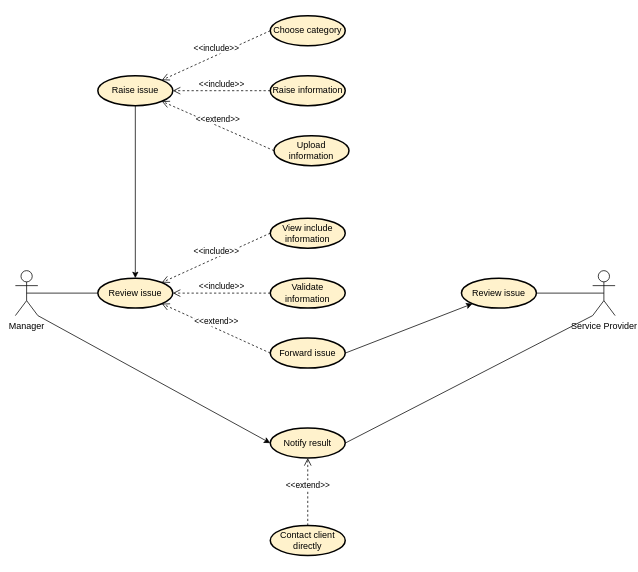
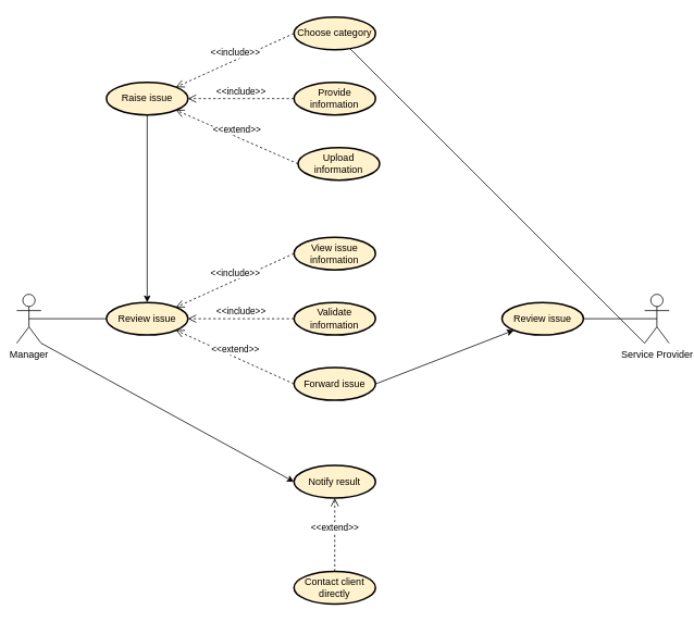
  <mxCell id="0" />
  <mxCell id="1" parent="0" />
  <mxCell id="2" value="Raise issue" style="ellipse;whiteSpace=wrap;html=1;align=center;fillColor=#fff2cc;strokeColor=light-dark(#000000, #6d5100);strokeWidth=2;" vertex="1" parent="1"><mxGeometry x="130" y="100" width="100" height="40" as="geometry" /></mxCell>
  <mxCell id="3" value="Choose category" style="ellipse;whiteSpace=wrap;html=1;align=center;fillColor=#fff2cc;strokeColor=light-dark(#000000, #6d5100);strokeWidth=2;" vertex="1" parent="1"><mxGeometry x="360" y="20" width="100" height="40" as="geometry" /></mxCell>
- <mxCell id="4" value="Raise information" style="ellipse;whiteSpace=wrap;html=1;align=center;fillColor=#fff2cc;strokeColor=light-dark(#000000, #6d5100);strokeWidth=2;" vertex="1" parent="1"><mxGeometry x="360" y="100" width="100" height="40" as="geometry" /></mxCell>
+ <mxCell id="4" value="Provide information" style="ellipse;whiteSpace=wrap;html=1;align=center;fillColor=#fff2cc;strokeColor=light-dark(#000000, #6d5100);strokeWidth=2;" vertex="1" parent="1"><mxGeometry x="360" y="100" width="100" height="40" as="geometry" /></mxCell>
  <mxCell id="5" value="Upload information" style="ellipse;whiteSpace=wrap;html=1;align=center;fillColor=#fff2cc;strokeColor=light-dark(#000000, #6d5100);strokeWidth=2;" vertex="1" parent="1"><mxGeometry x="365" y="180" width="100" height="40" as="geometry" /></mxCell>
  <mxCell id="6" value="&amp;lt;&amp;lt;include&amp;gt;&amp;gt;" style="html=1;verticalAlign=bottom;endArrow=open;dashed=1;endSize=8;curved=0;rounded=0;entryX=1;entryY=0;entryDx=0;entryDy=0;exitX=0;exitY=0.5;exitDx=0;exitDy=0;" edge="1" parent="1" source="3" target="2"><mxGeometry relative="1" as="geometry"><mxPoint x="610" y="80" as="sourcePoint" /><mxPoint x="530" y="80" as="targetPoint" /></mxGeometry></mxCell>
  <mxCell id="7" value="&amp;lt;&amp;lt;include&amp;gt;&amp;gt;" style="html=1;verticalAlign=bottom;endArrow=open;dashed=1;endSize=8;curved=0;rounded=0;entryX=1;entryY=0.5;entryDx=0;entryDy=0;exitX=0;exitY=0.5;exitDx=0;exitDy=0;" edge="1" parent="1" source="4" target="2"><mxGeometry relative="1" as="geometry"><mxPoint x="370" y="30" as="sourcePoint" /><mxPoint x="245" y="116" as="targetPoint" /></mxGeometry></mxCell>
  <mxCell id="8" value="&amp;lt;&amp;lt;extend&amp;gt;&amp;gt;" style="html=1;verticalAlign=bottom;endArrow=open;dashed=1;endSize=8;curved=0;rounded=0;entryX=1;entryY=1;entryDx=0;entryDy=0;exitX=0;exitY=0.5;exitDx=0;exitDy=0;" edge="1" parent="1" source="5" target="2"><mxGeometry relative="1" as="geometry"><mxPoint x="370" y="130" as="sourcePoint" /><mxPoint x="260" y="130" as="targetPoint" /></mxGeometry></mxCell>
  <mxCell id="9" value="Manager" style="shape=umlActor;verticalLabelPosition=bottom;verticalAlign=top;html=1;" vertex="1" parent="1"><mxGeometry x="20" y="360" width="30" height="60" as="geometry" /></mxCell>
  <mxCell id="10" value="Review issue" style="ellipse;whiteSpace=wrap;html=1;align=center;fillColor=#fff2cc;strokeColor=light-dark(#000000, #6d5100);strokeWidth=2;" vertex="1" parent="1"><mxGeometry x="130" y="370" width="100" height="40" as="geometry" /></mxCell>
- <mxCell id="11" value="View include information" style="ellipse;whiteSpace=wrap;html=1;align=center;fillColor=#fff2cc;strokeColor=light-dark(#000000, #6d5100);strokeWidth=2;" vertex="1" parent="1"><mxGeometry x="360" y="290" width="100" height="40" as="geometry" /></mxCell>
+ <mxCell id="11" value="View issue information" style="ellipse;whiteSpace=wrap;html=1;align=center;fillColor=#fff2cc;strokeColor=light-dark(#000000, #6d5100);strokeWidth=2;" vertex="1" parent="1"><mxGeometry x="360" y="290" width="100" height="40" as="geometry" /></mxCell>
  <mxCell id="12" value="Validate information" style="ellipse;whiteSpace=wrap;html=1;align=center;fillColor=#fff2cc;strokeColor=light-dark(#000000, #6d5100);strokeWidth=2;" vertex="1" parent="1"><mxGeometry x="360" y="370" width="100" height="40" as="geometry" /></mxCell>
  <mxCell id="13" value="" style="endArrow=classic;html=1;rounded=0;exitX=0.5;exitY=1;exitDx=0;exitDy=0;" edge="1" parent="1" source="2" target="10"><mxGeometry width="50" height="50" relative="1" as="geometry"><mxPoint x="110" y="270" as="sourcePoint" /><mxPoint x="160" y="220" as="targetPoint" /></mxGeometry></mxCell>
  <mxCell id="14" value="" style="endArrow=none;html=1;rounded=0;exitX=0.5;exitY=0.5;exitDx=0;exitDy=0;exitPerimeter=0;entryX=0;entryY=0.5;entryDx=0;entryDy=0;" edge="1" parent="1" source="9" target="10"><mxGeometry width="50" height="50" relative="1" as="geometry"><mxPoint x="80" y="350" as="sourcePoint" /><mxPoint x="175" y="350" as="targetPoint" /></mxGeometry></mxCell>
  <mxCell id="15" value="Forward issue" style="ellipse;whiteSpace=wrap;html=1;align=center;fillColor=#fff2cc;strokeColor=light-dark(#000000, #6d5100);strokeWidth=2;" vertex="1" parent="1"><mxGeometry x="360" y="450" width="100" height="40" as="geometry" /></mxCell>
  <mxCell id="16" value="Notify result" style="ellipse;whiteSpace=wrap;html=1;align=center;fillColor=#fff2cc;strokeColor=light-dark(#000000, #6d5100);strokeWidth=2;" vertex="1" parent="1"><mxGeometry x="360" y="570" width="100" height="40" as="geometry" /></mxCell>
  <mxCell id="17" value="Service Provider" style="shape=umlActor;verticalLabelPosition=bottom;verticalAlign=top;html=1;" vertex="1" parent="1"><mxGeometry x="790" y="360" width="30" height="60" as="geometry" /></mxCell>
  <mxCell id="18" value="Review issue" style="ellipse;whiteSpace=wrap;html=1;align=center;fillColor=#fff2cc;strokeColor=light-dark(#000000, #6d5100);strokeWidth=2;" vertex="1" parent="1"><mxGeometry x="615" y="370" width="100" height="40" as="geometry" /></mxCell>
  <mxCell id="19" value="&amp;lt;&amp;lt;include&amp;gt;&amp;gt;" style="html=1;verticalAlign=bottom;endArrow=open;dashed=1;endSize=8;curved=0;rounded=0;entryX=1;entryY=0;entryDx=0;entryDy=0;exitX=0;exitY=0.5;exitDx=0;exitDy=0;" edge="1" parent="1" source="11" target="10"><mxGeometry relative="1" as="geometry"><mxPoint x="385" y="290" as="sourcePoint" /><mxPoint x="240" y="356" as="targetPoint" /></mxGeometry></mxCell>
  <mxCell id="20" value="&amp;lt;&amp;lt;include&amp;gt;&amp;gt;" style="html=1;verticalAlign=bottom;endArrow=open;dashed=1;endSize=8;curved=0;rounded=0;entryX=1;entryY=0.5;entryDx=0;entryDy=0;exitX=0;exitY=0.5;exitDx=0;exitDy=0;" edge="1" parent="1" source="12" target="10"><mxGeometry relative="1" as="geometry"><mxPoint x="370" y="320" as="sourcePoint" /><mxPoint x="225" y="386" as="targetPoint" /></mxGeometry></mxCell>
  <mxCell id="21" value="&amp;lt;&amp;lt;extend&amp;gt;&amp;gt;" style="html=1;verticalAlign=bottom;endArrow=open;dashed=1;endSize=8;curved=0;rounded=0;entryX=1;entryY=1;entryDx=0;entryDy=0;exitX=0;exitY=0.5;exitDx=0;exitDy=0;" edge="1" parent="1" source="15" target="10"><mxGeometry relative="1" as="geometry"><mxPoint x="375" y="210" as="sourcePoint" /><mxPoint x="225" y="144" as="targetPoint" /></mxGeometry></mxCell>
  <mxCell id="22" value="" style="endArrow=none;html=1;rounded=0;exitX=1;exitY=0.5;exitDx=0;exitDy=0;entryX=0.5;entryY=0.5;entryDx=0;entryDy=0;entryPerimeter=0;" edge="1" parent="1" source="18" target="17"><mxGeometry width="50" height="50" relative="1" as="geometry"><mxPoint x="45" y="400" as="sourcePoint" /><mxPoint x="140" y="400" as="targetPoint" /></mxGeometry></mxCell>
  <mxCell id="23" value="" style="endArrow=classic;html=1;rounded=0;exitX=1;exitY=0.5;exitDx=0;exitDy=0;entryX=0;entryY=1;entryDx=0;entryDy=0;" edge="1" parent="1" source="15" target="18"><mxGeometry width="50" height="50" relative="1" as="geometry"><mxPoint x="190" y="150" as="sourcePoint" /><mxPoint x="190" y="380" as="targetPoint" /></mxGeometry></mxCell>
  <mxCell id="24" value="" style="endArrow=classic;html=1;rounded=0;exitX=1;exitY=1;exitDx=0;exitDy=0;exitPerimeter=0;entryX=0;entryY=0.5;entryDx=0;entryDy=0;" edge="1" parent="1" source="9" target="16"><mxGeometry width="50" height="50" relative="1" as="geometry"><mxPoint x="45" y="400" as="sourcePoint" /><mxPoint x="140" y="400" as="targetPoint" /></mxGeometry></mxCell>
- <mxCell id="25" value="" style="endArrow=none;html=1;rounded=0;exitX=0;exitY=1;exitDx=0;exitDy=0;exitPerimeter=0;entryX=1;entryY=0.5;entryDx=0;entryDy=0;" edge="1" parent="1" source="17" target="16"><mxGeometry width="50" height="50" relative="1" as="geometry"><mxPoint x="60" y="430" as="sourcePoint" /><mxPoint x="370" y="600" as="targetPoint" /></mxGeometry></mxCell>
+ <mxCell id="25" value="" style="endArrow=none;html=1;rounded=0;exitX=0;exitY=1;exitDx=0;exitDy=0;exitPerimeter=0;" edge="1" parent="1" source="17" target="3"><mxGeometry width="50" height="50" relative="1" as="geometry"><mxPoint x="60" y="430" as="sourcePoint" /><mxPoint x="370" y="600" as="targetPoint" /></mxGeometry></mxCell>
  <mxCell id="26" value="Contact client directly" style="ellipse;whiteSpace=wrap;html=1;align=center;fillColor=#fff2cc;strokeColor=light-dark(#000000, #6d5100);strokeWidth=2;" vertex="1" parent="1"><mxGeometry x="360" y="700" width="100" height="40" as="geometry" /></mxCell>
  <mxCell id="27" value="&amp;lt;&amp;lt;extend&amp;gt;&amp;gt;" style="html=1;verticalAlign=bottom;endArrow=open;dashed=1;endSize=8;curved=0;rounded=0;entryX=0.5;entryY=1;entryDx=0;entryDy=0;exitX=0.5;exitY=0;exitDx=0;exitDy=0;" edge="1" parent="1" source="26" target="16"><mxGeometry relative="1" as="geometry"><mxPoint x="370" y="480" as="sourcePoint" /><mxPoint x="225" y="414" as="targetPoint" /></mxGeometry></mxCell>
